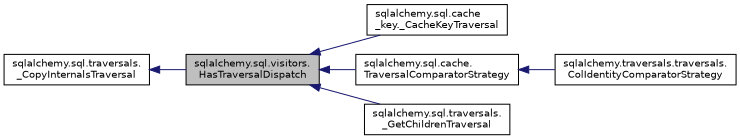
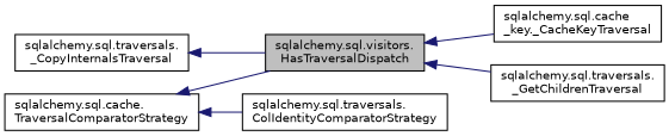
  digraph {
    rankdir=LR
    node [color=black fillcolor=white fontname=Helvetica fontsize=10 shape=record style=filled]
    edge [color=midnightblue dir=back fontname=Helvetica fontsize=10 labelfontname=Helvetica labelfontsize=10 style=solid]
    n1 [fillcolor=grey75 fontcolor=black height=0.2 label="sqlalchemy.sql.visitors.\lHasTraversalDispatch" width=0.4]
    n2 [height=0.2 label="sqlalchemy.sql.cache\l_key._CacheKeyTraversal" width=0.4]
    n3 [height=0.2 label="sqlalchemy.sql.cache.\lTraversalComparatorStrategy" width=0.4]
    n4 [height=0.2 label="sqlalchemy.sql.traversals.\l_GetChildrenTraversal" width=0.4]
-   n5 [height=0.2 label="sqlalchemy.traversals.traversals.\lColIdentityComparatorStrategy" width=0.4]
+   n5 [height=0.2 label="sqlalchemy.sql.traversals.\lColIdentityComparatorStrategy" width=0.4]
    n6 [height=0.2 label="sqlalchemy.sql.traversals.\l_CopyInternalsTraversal" width=0.4]
    n1 -> n2
-   n1 -> n3
+   n3 -> n1
    n1 -> n4
    n3 -> n5
    n6 -> n1
  }
